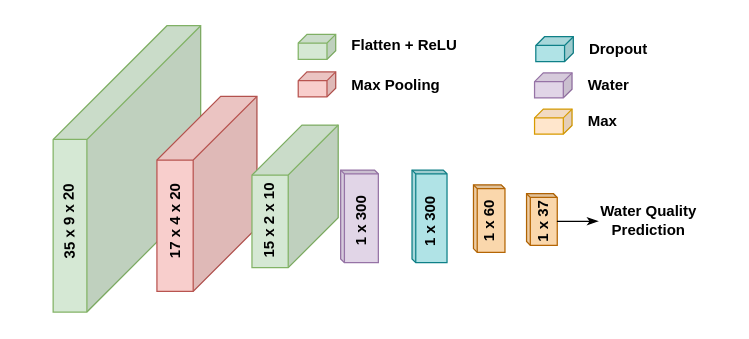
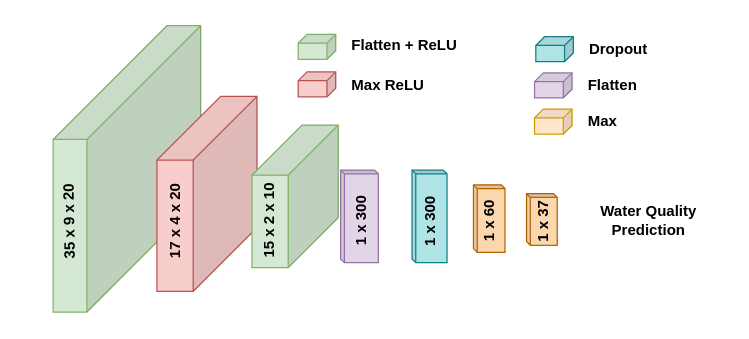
  <mxCell id="0" />
  <mxCell id="1" parent="0" />
  <mxCell id="2" value="" style="shape=cube;whiteSpace=wrap;html=1;boundedLbl=1;backgroundOutline=1;darkOpacity=0.05;darkOpacity2=0.1;size=91;direction=east;flipH=1;fillColor=#d5e8d4;strokeColor=#82b366;" parent="1" vertex="1"><mxGeometry x="42" y="20" width="118" height="229" as="geometry" /></mxCell>
  <mxCell id="3" value="" style="shape=cube;whiteSpace=wrap;html=1;boundedLbl=1;backgroundOutline=1;darkOpacity=0.05;darkOpacity2=0.1;size=51;direction=east;flipH=1;fillColor=#f8cecc;strokeColor=#b85450;" parent="1" vertex="1"><mxGeometry x="125" y="76.5" width="80" height="156" as="geometry" /></mxCell>
  <mxCell id="4" value="" style="shape=cube;whiteSpace=wrap;html=1;boundedLbl=1;backgroundOutline=1;darkOpacity=0.05;darkOpacity2=0.1;size=40;direction=east;flipH=1;fillColor=#d5e8d4;strokeColor=#82b366;" parent="1" vertex="1"><mxGeometry x="201" y="99.44" width="69" height="114.12" as="geometry" /></mxCell>
  <mxCell id="5" value="" style="shape=cube;whiteSpace=wrap;html=1;boundedLbl=1;backgroundOutline=1;darkOpacity=0.05;darkOpacity2=0.1;size=3;direction=east;flipH=1;fillColor=#e1d5e7;strokeColor=#9673a6;rotation=-90;" parent="1" vertex="1"><mxGeometry x="250" y="157.425" width="74" height="30.15" as="geometry" /></mxCell>
  <mxCell id="6" value="" style="shape=cube;whiteSpace=wrap;html=1;boundedLbl=1;backgroundOutline=1;darkOpacity=0.05;darkOpacity2=0.1;size=7;direction=east;flipH=1;fillColor=#d5e8d4;strokeColor=#82b366;" parent="1" vertex="1"><mxGeometry x="238" y="26.94" width="30" height="20" as="geometry" /></mxCell>
  <mxCell id="7" value="" style="shape=cube;whiteSpace=wrap;html=1;boundedLbl=1;backgroundOutline=1;darkOpacity=0.05;darkOpacity2=0.1;size=7;direction=east;flipH=1;fillColor=#f8cecc;strokeColor=#b85450;" parent="1" vertex="1"><mxGeometry x="238" y="56.94" width="30" height="20" as="geometry" /></mxCell>
  <mxCell id="8" value="" style="shape=cube;whiteSpace=wrap;html=1;boundedLbl=1;backgroundOutline=1;darkOpacity=0.05;darkOpacity2=0.1;size=7;direction=east;flipH=1;fillColor=#b0e3e6;strokeColor=#0e8088;" parent="1" vertex="1"><mxGeometry x="428" y="28.82" width="30" height="20" as="geometry" /></mxCell>
  <mxCell id="9" value="35 x 9 x 20" style="text;html=1;strokeColor=none;fillColor=none;align=center;verticalAlign=middle;whiteSpace=wrap;rounded=0;fontStyle=1;rotation=-91;" parent="1" vertex="1"><mxGeometry x="20.1" y="163.39" width="71.28" height="26" as="geometry" /></mxCell>
  <mxCell id="10" value="17 x 4 x 20" style="text;html=1;strokeColor=none;fillColor=none;align=center;verticalAlign=middle;whiteSpace=wrap;rounded=0;fontStyle=1;rotation=-90;" parent="1" vertex="1"><mxGeometry x="106" y="163.89" width="68" height="25" as="geometry" /></mxCell>
  <mxCell id="11" value="1 x 300" style="text;html=1;strokeColor=none;fillColor=none;align=center;verticalAlign=middle;whiteSpace=wrap;rounded=0;rotation=-90;fontStyle=1" parent="1" vertex="1"><mxGeometry x="263.71" y="164.39" width="50" height="24" as="geometry" /></mxCell>
  <mxCell id="12" value="Flatten + ReLU" style="text;html=1;strokeColor=none;fillColor=none;align=left;verticalAlign=middle;whiteSpace=wrap;rounded=0;fontStyle=1" parent="1" vertex="1"><mxGeometry x="279" y="24" width="123" height="23.88" as="geometry" /></mxCell>
  <mxCell id="13" value="Dropout" style="text;html=1;strokeColor=none;fillColor=none;align=left;verticalAlign=middle;whiteSpace=wrap;rounded=0;fontStyle=1" parent="1" vertex="1"><mxGeometry x="469" y="26.94" width="83" height="23.88" as="geometry" /></mxCell>
- <mxCell id="14" value="Max Pooling" style="text;html=1;strokeColor=none;fillColor=none;align=left;verticalAlign=middle;whiteSpace=wrap;rounded=0;fontStyle=1" parent="1" vertex="1"><mxGeometry x="278.5" y="55.94" width="93.5" height="23.88" as="geometry" /></mxCell>
+ <mxCell id="14" value="Max ReLU" style="text;html=1;strokeColor=none;fillColor=none;align=left;verticalAlign=middle;whiteSpace=wrap;rounded=0;fontStyle=1" parent="1" vertex="1"><mxGeometry x="278.5" y="55.94" width="93.5" height="23.88" as="geometry" /></mxCell>
  <mxCell id="15" value="" style="shape=cube;whiteSpace=wrap;html=1;boundedLbl=1;backgroundOutline=1;darkOpacity=0.05;darkOpacity2=0.1;size=3;direction=east;flipH=1;rotation=-90;fillColor=#b0e3e6;strokeColor=#0e8088;" parent="1" vertex="1"><mxGeometry x="306" y="158.5" width="74" height="28" as="geometry" /></mxCell>
  <mxCell id="16" value="" style="shape=cube;whiteSpace=wrap;html=1;boundedLbl=1;backgroundOutline=1;darkOpacity=0.05;darkOpacity2=0.1;size=3;direction=east;flipH=1;fillColor=#fad7ac;strokeColor=#b46504;rotation=-90;" parent="1" vertex="1"><mxGeometry x="363.75" y="161.65" width="54" height="25.19" as="geometry" /></mxCell>
  <mxCell id="17" value="" style="shape=cube;whiteSpace=wrap;html=1;boundedLbl=1;backgroundOutline=1;darkOpacity=0.05;darkOpacity2=0.1;size=3;direction=east;flipH=1;rotation=-90;fillColor=#fad7ac;strokeColor=#b46504;" parent="1" vertex="1"><mxGeometry x="412.25" y="162.72" width="41.25" height="24.56" as="geometry" /></mxCell>
  <mxCell id="18" value="" style="shape=cube;whiteSpace=wrap;html=1;boundedLbl=1;backgroundOutline=1;darkOpacity=0.05;darkOpacity2=0.1;size=7;direction=east;flipH=1;fillColor=#e1d5e7;strokeColor=#9673a6;" parent="1" vertex="1"><mxGeometry x="427" y="57.76" width="30" height="20" as="geometry" /></mxCell>
- <mxCell id="19" value="Water" style="text;html=1;strokeColor=none;fillColor=none;align=left;verticalAlign=middle;whiteSpace=wrap;rounded=0;fontStyle=1" parent="1" vertex="1"><mxGeometry x="468" y="55.88" width="54" height="23.88" as="geometry" /></mxCell>
- <mxCell id="20" style="edgeStyle=none;rounded=0;orthogonalLoop=1;jettySize=auto;html=1;exitX=0;exitY=0.5;exitDx=0;exitDy=0;endArrow=none;endFill=0;strokeColor=default;startArrow=classicThin;startFill=1;entryX=0.5;entryY=1;entryDx=0;entryDy=0;" parent="1" source="21" target="25" edge="1"><mxGeometry relative="1" as="geometry"><mxPoint x="457" y="169.62" as="targetPoint" /><mxPoint x="478" y="169.43" as="sourcePoint" /></mxGeometry></mxCell>
+ <mxCell id="19" value="Flatten" style="text;html=1;strokeColor=none;fillColor=none;align=left;verticalAlign=middle;whiteSpace=wrap;rounded=0;fontStyle=1" parent="1" vertex="1"><mxGeometry x="468" y="55.88" width="54" height="23.88" as="geometry" /></mxCell>
  <mxCell id="21" value="&lt;div style=&quot;text-align: center;&quot;&gt;&lt;span style=&quot;background-color: initial;&quot;&gt;Water Quality&lt;/span&gt;&lt;/div&gt;&lt;div style=&quot;text-align: center;&quot;&gt;&lt;span style=&quot;background-color: initial;&quot;&gt;Prediction&lt;/span&gt;&lt;/div&gt;" style="text;html=1;strokeColor=none;fillColor=none;align=left;verticalAlign=middle;whiteSpace=wrap;rounded=0;rotation=0;fontStyle=1" parent="1" vertex="1"><mxGeometry x="478" y="164.39" width="99" height="24" as="geometry" /></mxCell>
  <mxCell id="22" value="15 x 2 x 10" style="text;html=1;strokeColor=none;fillColor=none;align=center;verticalAlign=middle;whiteSpace=wrap;rounded=0;fontStyle=1;rotation=-90;" parent="1" vertex="1"><mxGeometry x="179.5" y="162.89" width="72" height="27" as="geometry" /></mxCell>
  <mxCell id="23" value="1 x 300" style="text;html=1;strokeColor=none;fillColor=none;align=center;verticalAlign=middle;whiteSpace=wrap;rounded=0;rotation=-90;fontStyle=1" parent="1" vertex="1"><mxGeometry x="320.15" y="164.39" width="49.04" height="24" as="geometry" /></mxCell>
  <mxCell id="24" value="1 x 60" style="text;html=1;strokeColor=none;fillColor=none;align=center;verticalAlign=middle;whiteSpace=wrap;rounded=0;rotation=-90;fontStyle=1" parent="1" vertex="1"><mxGeometry x="370" y="166.225" width="43.67" height="20.33" as="geometry" /></mxCell>
  <mxCell id="25" value="1 x 37" style="text;html=1;strokeColor=none;fillColor=none;align=center;verticalAlign=middle;whiteSpace=wrap;rounded=0;rotation=-90;fontStyle=1" parent="1" vertex="1"><mxGeometry x="415.36" y="165.74" width="37.77" height="21.3" as="geometry" /></mxCell>
  <mxCell id="26" value="" style="shape=cube;whiteSpace=wrap;html=1;boundedLbl=1;backgroundOutline=1;darkOpacity=0.05;darkOpacity2=0.1;size=7;direction=east;flipH=1;fillColor=#ffe6cc;strokeColor=#d79b00;" vertex="1" parent="1"><mxGeometry x="427" y="86.76" width="30" height="20" as="geometry" /></mxCell>
  <mxCell id="27" value="Max" style="text;html=1;strokeColor=none;fillColor=none;align=left;verticalAlign=middle;whiteSpace=wrap;rounded=0;fontStyle=1" vertex="1" parent="1"><mxGeometry x="468" y="84.88" width="54" height="23.88" as="geometry" /></mxCell>
